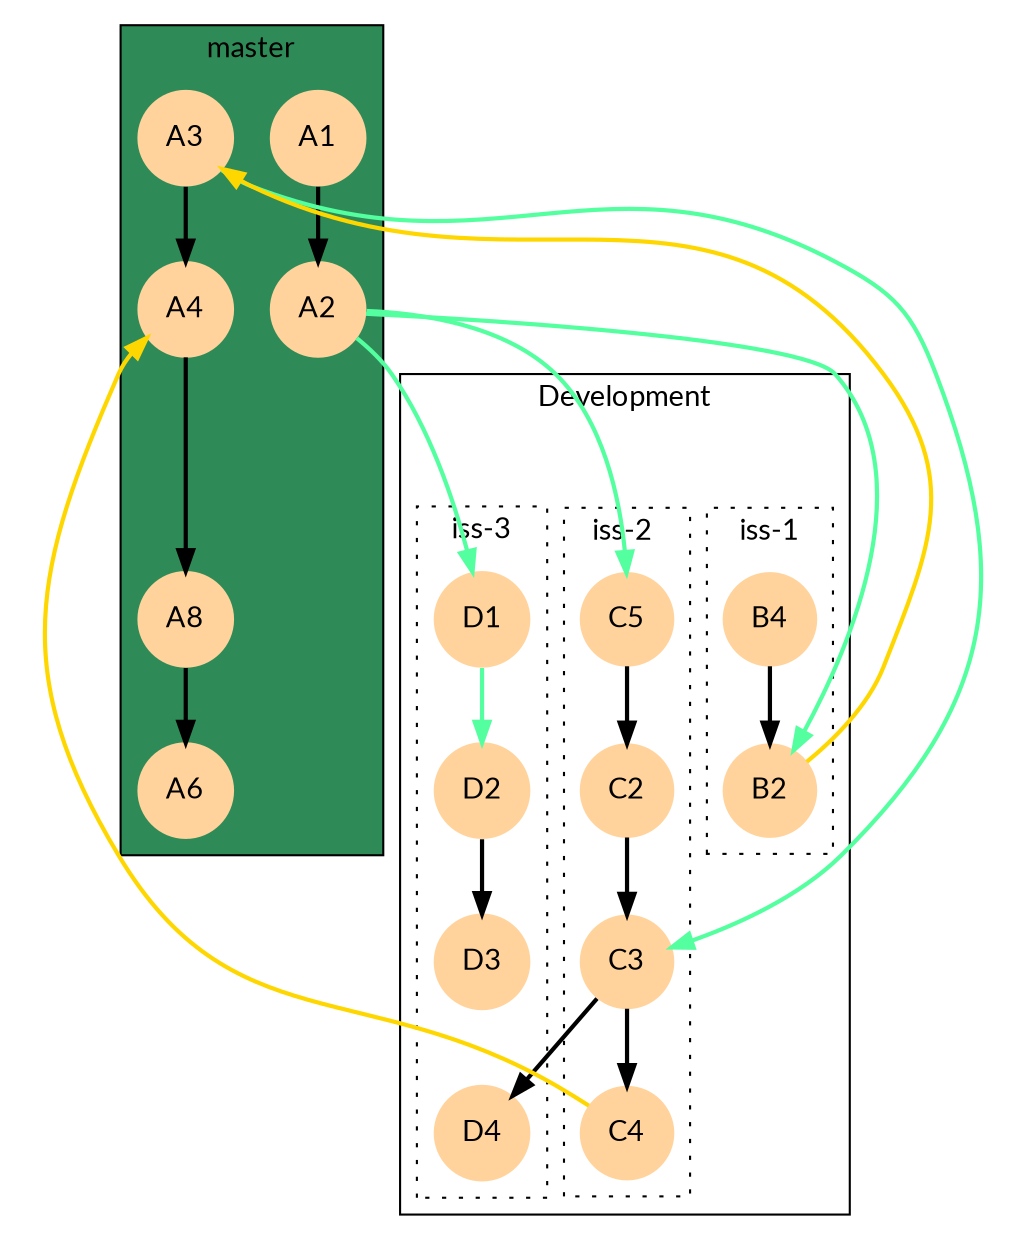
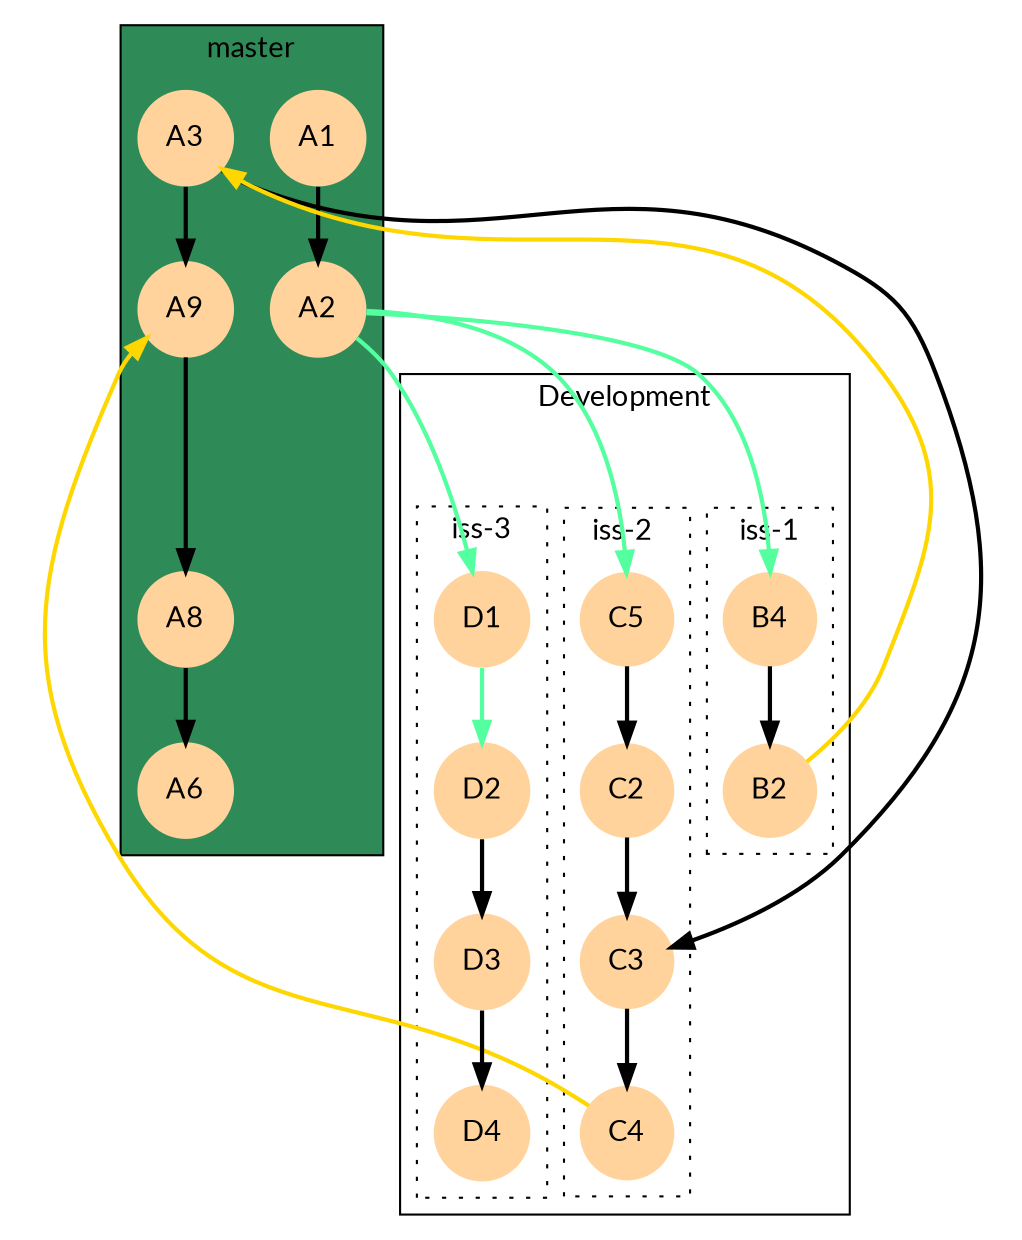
  digraph {
    fontname=Lato
    rankdir=TB
    node [color=burlywood1 fontname=Lato group=master shape=circle style=filled]
    edge [fontname=Lato penwidth=2]
    A1 [height=0.5 width=0.5]
    A2 [height=0.5 width=0.5]
    A3 [height=0.5 width=0.5]
-   A4 [height=0.5 width=0.5]
+   A4 [height=0.5 width=0.5 label=A9]
    n5 [height=0.5 label=A8 width=0.5]
    A6 [height=0.5 width=0.5]
    n7 [height=0.5 label=B4 width=0.5 group=""]
    B2 [height=0.5 width=0.5 group=""]
    n9 [group=iss2 height=0.5 label=C5 width=0.5]
    C2 [group=iss2 height=0.5 width=0.5]
    C3 [group=iss2 height=0.5 width=0.5]
    C4 [group=iss2 height=0.5 width=0.5]
    D1 [group=iss4 height=0.5 width=0.5]
    D2 [group=iss4 height=0.5 width=0.5]
    D3 [group=iss4 height=0.5 width=0.5]
    D4 [group=iss4 height=0.5 width=0.5]
    subgraph cluster_1 {
      bgcolor=seagreen
      label=master
      A1
      A2
      A3
      A4
      n5
      A6
    }
    subgraph cluster_2 {
      label="Development\n\n\n"
      subgraph cluster_3 {
        label="iss-1"
        style=dotted
        n7
        B2
      }
      subgraph cluster_4 {
        label="iss-2 "
        style=dotted
        n9
        C2
        C3
        C4
      }
      subgraph cluster_5 {
        label="iss-3"
        style=dotted
        D1
        D2
        D3
        D4
      }
    }
    A1 -> A2
-   A2 -> B2 [color=seagreen1]
+   A2 -> n7 [color=seagreen1]
    A2 -> n9 [color=seagreen1]
    A2 -> D1 [color=seagreen1]
    A3 -> A4
-   A3 -> C3 [color=seagreen1]
+   A3 -> C3 [color=black]
    A4 -> n5
    n5 -> A6
    n7 -> B2
    B2 -> A3 [color=gold]
    n9 -> C2
    C2 -> C3
    C3 -> C4
    C4 -> A4 [color=gold]
    D1 -> D2 [color=seagreen1]
    D2 -> D3
-   C3 -> D4
+   D3 -> D4
  }
